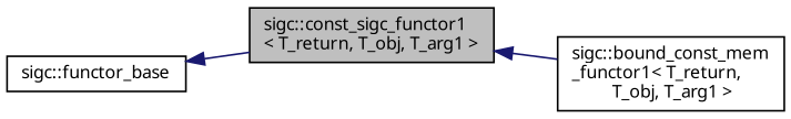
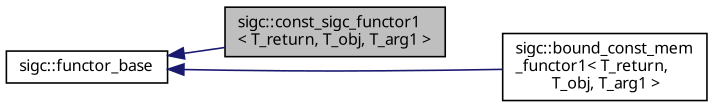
  digraph {
    rankdir=LR
    node [color=black fillcolor=white fontname=Sans fontsize=10 shape=record style=filled]
    edge [color=midnightblue dir=back fontname=Sans fontsize=10 labelfontname=Sans labelfontsize=10 style=solid]
    n1 [fillcolor=grey75 fontcolor=black height=0.2 label="sigc::const_sigc_functor1\l\< T_return, T_obj, T_arg1 \>" width=0.4]
    n2 [height=0.2 label="sigc::bound_const_mem\l_functor1\< T_return,\l T_obj, T_arg1 \>" width=0.4]
    n3 [height=0.2 label="sigc::functor_base" width=0.4]
-   n1 -> n2
+   n3 -> n2
    n3 -> n1
  }
